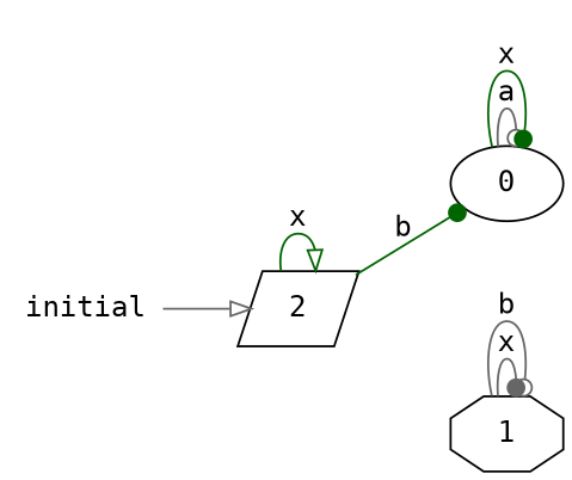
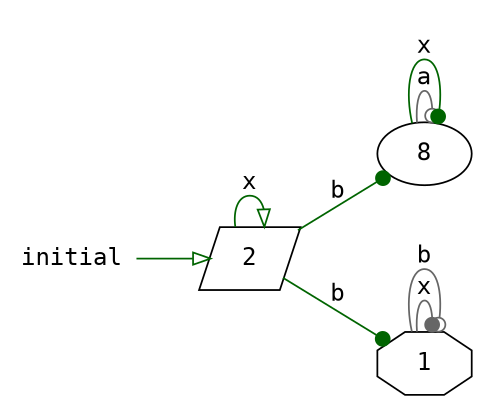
  digraph {
    fontname="DejaVu Sans Mono"
    rankdir=LR
    node [fontname="DejaVu Sans Mono"]
    edge [arrowhead=dot color=darkgreen fontname="DejaVu Sans Mono"]
-   0 [shape=ellipse]
+   0 [shape=ellipse label=8]
    1 [shape=octagon]
    2 [shape=parallelogram]
    initial [shape=plaintext]
    0 -> 0 [arrowhead=odot color=gray40 label=a]
    0 -> 0 [label=x]
    1 -> 1 [color=gray40 label=x]
    1 -> 1 [arrowhead=odot color=gray40 label=b]
    2 -> 0 [label=b]
+   2 -> 1 [label=b]
    2 -> 2 [arrowhead=onormal label=x]
-   initial -> 2 [arrowhead=onormal color=gray40]
+   initial -> 2 [arrowhead=onormal]
  }
